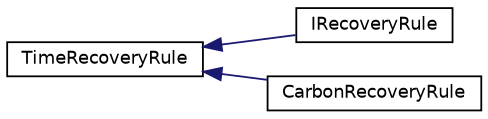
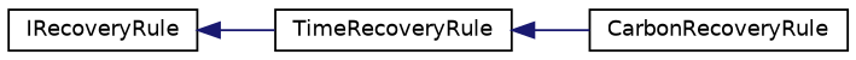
  digraph {
    rankdir=LR
    node [color=black fillcolor=white fontname=Helvetica fontsize=10 shape=record style=filled]
    edge [color=midnightblue dir=back fontname=Helvetica fontsize=10 labelfontname=Helvetica labelfontsize=10 style=solid]
    n1 [height=0.2 label=IRecoveryRule width=0.4]
    n2 [height=0.2 label=TimeRecoveryRule width=0.4]
    n3 [height=0.2 label=CarbonRecoveryRule width=0.4]
-   n2 -> n1
+   n1 -> n2
    n2 -> n3
  }
